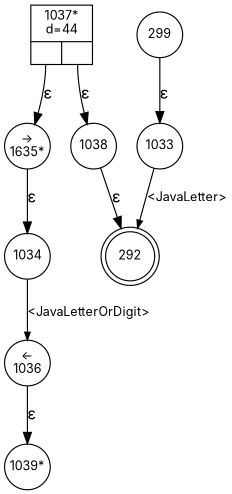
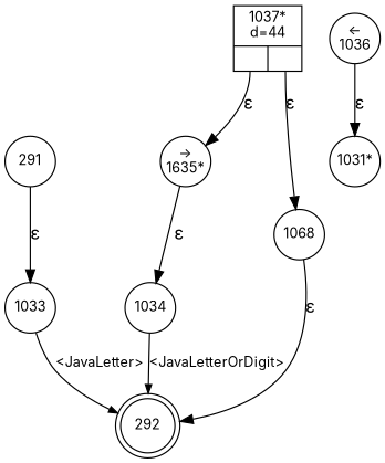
  digraph {
    fontname=Inter
    rankdir=TB
    node [fixedsize=true fontname=Inter fontsize=11 shape=circle peripheries=1]
    edge [fontname=Inter]
    n1 [label=292 shape=doublecircle width=.6 peripheries=""]
-   n2 [label=299 width=.55]
+   n2 [label=291 width=.55]
    n3 [label=1033 width=.55]
    n4 [fixedsize=false label="{1037*\nd=44|{<p0>|<p1>}}" shape=record]
    n5 [label="&rarr;\n1635*" width=.55]
-   n6 [label=1038 width=.55]
+   n6 [label=1068 width=.55]
    n7 [label=1034 width=.55]
    n8 [label="&larr;\n1036" width=.55]
-   n9 [label="1039*" width=.55]
+   n9 [label="1031*" width=.55]
    n2 -> n3 [label="&epsilon;"]
    n3 -> n1 [arrowhead=normal arrowsize=.7 fontsize=11 label="<JavaLetter>"]
    n4 -> n5 [label="&epsilon;" tailport=p0]
    n4 -> n6 [label="&epsilon;" tailport=p1]
    n5 -> n7 [label="&epsilon;"]
    n6 -> n1 [label="&epsilon;"]
-   n7 -> n8 [arrowhead=normal arrowsize=.7 fontsize=11 label="<JavaLetterOrDigit>"]
+   n7 -> n1 [arrowhead=normal arrowsize=.7 fontsize=11 label="<JavaLetterOrDigit>"]
    n8 -> n9 [label="&epsilon;"]
  }
